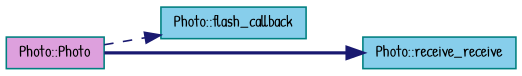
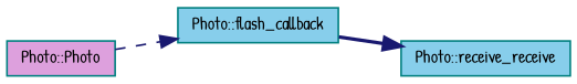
  digraph {
    fontname="Patrick Hand"
    rankdir=LR
    node [color=teal fillcolor=skyblue fontname="Patrick Hand" fontsize=10 shape=record style=filled]
    edge [color=midnightblue fontname="Patrick Hand" fontsize=10 labelfontname=Helvetica labelfontsize=10]
    n1 [fillcolor=plum fontcolor=black height=0.2 label="Photo::Photo" width=0.4]
    n2 [height=0.2 label="Photo::flash_callback" width=0.4]
    n3 [height=0.2 label="Photo::receive_receive" width=0.4]
    n1 -> n2 [style=dashed]
-   n1 -> n3 [style=bold]
+   n2 -> n3 [style=bold]
  }
